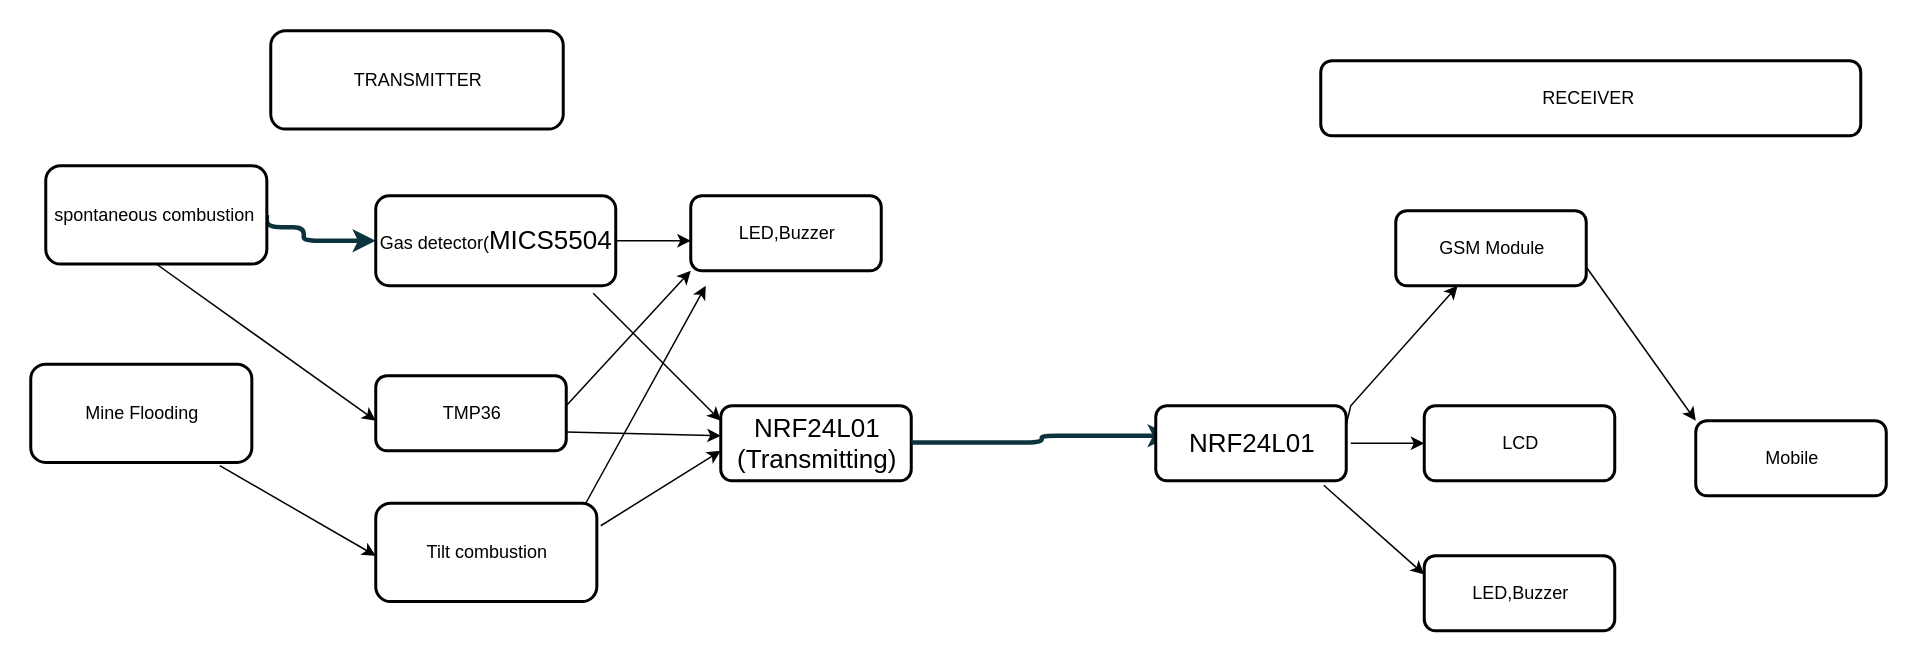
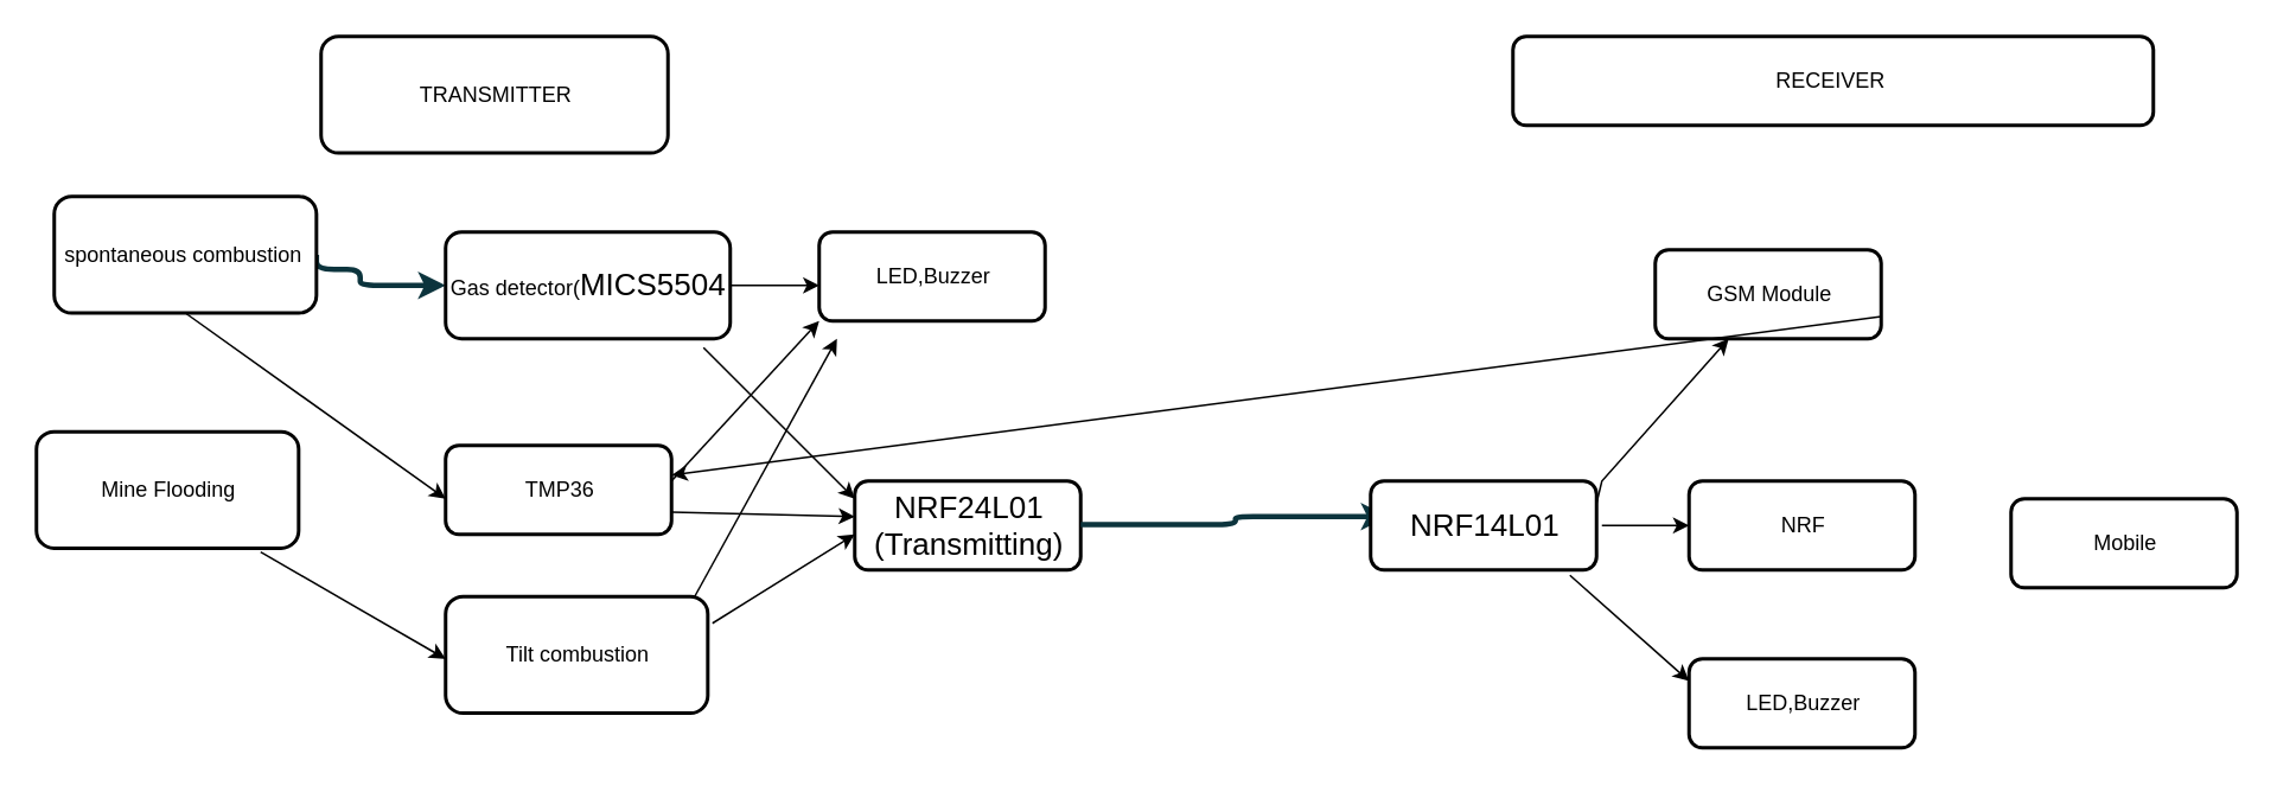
  <mxCell id="0" />
  <mxCell id="1" parent="0" />
  <mxCell id="2" style="edgeStyle=orthogonalEdgeStyle;rounded=1;jumpStyle=none;html=1;exitX=1;exitY=0.5;entryX=0;entryY=0.5;labelBackgroundColor=#ffffff;startArrow=none;startFill=0;endArrow=classic;jettySize=auto;orthogonalLoop=1;strokeColor=#0C343D;strokeWidth=3;fontFamily=Helvetica;fontSize=11;fontColor=#000000;" parent="1" source="3" target="5" edge="1"><mxGeometry relative="1" as="geometry"><Array as="points"><mxPoint x="177" y="151" /><mxPoint x="202" y="151" /><mxPoint x="202" y="160" /><mxPoint x="238" y="160" /></Array></mxGeometry></mxCell>
  <mxCell id="3" value="spontaneous combustion&amp;nbsp;" style="rounded=1;strokeWidth=2;fontFamily=Helvetica;html=1;" parent="1" vertex="1"><mxGeometry x="30" y="110" width="147.39" height="65.5" as="geometry" /></mxCell>
  <mxCell id="4" value="&lt;span id=&quot;docs-internal-guid-ab653c0f-7fff-b3f0-47d0-31e4064acb30&quot;&gt;&lt;span style=&quot;font-size: 13pt ; font-family: &amp;#34;arial&amp;#34; ; background-color: transparent ; vertical-align: baseline&quot;&gt;NRF24L01&lt;br&gt;(Transmitting)&lt;br&gt;&lt;/span&gt;&lt;/span&gt;" style="rounded=1;strokeWidth=2;fontFamily=Helvetica;html=1;" parent="1" vertex="1"><mxGeometry x="480.005" y="270" width="127" height="50" as="geometry" /></mxCell>
  <mxCell id="5" value="Gas detector(&lt;font face=&quot;Arial&quot;&gt;&lt;span style=&quot;font-size: 17.333px&quot;&gt;MICS5504&lt;/span&gt;&lt;/font&gt;" style="rounded=1;strokeWidth=2;fontFamily=Helvetica;html=1;" parent="1" vertex="1"><mxGeometry x="250" y="130" width="160" height="60" as="geometry" /></mxCell>
  <mxCell id="6" value="LED,Buzzer" style="rounded=1;strokeWidth=2;fontFamily=Helvetica;html=1;" parent="1" vertex="1"><mxGeometry x="460.005" y="130" width="127" height="50" as="geometry" /></mxCell>
  <mxCell id="7" value="TMP36" style="rounded=1;strokeWidth=2;fontFamily=Helvetica;html=1;" parent="1" vertex="1"><mxGeometry x="250.004" y="250" width="127" height="50" as="geometry" /></mxCell>
  <mxCell id="8" value="" style="edgeStyle=elbowEdgeStyle;elbow=horizontal;strokeWidth=3;strokeColor=#0C343D;fontFamily=Helvetica;html=1;" parent="1" edge="1"><mxGeometry x="-233.801" y="674.5" width="131.973" height="100" as="geometry"><mxPoint x="607.009" y="294.5" as="sourcePoint" /><mxPoint x="780" y="290" as="targetPoint" /></mxGeometry></mxCell>
  <mxCell id="9" value="" style="endArrow=classic;html=1;rounded=0;exitX=0.5;exitY=1;exitDx=0;exitDy=0;" edge="1" parent="1" source="3"><mxGeometry width="50" height="50" relative="1" as="geometry"><mxPoint x="150" y="290" as="sourcePoint" /><mxPoint x="250" y="280" as="targetPoint" /></mxGeometry></mxCell>
  <mxCell id="10" value="Mine Flooding" style="rounded=1;strokeWidth=2;fontFamily=Helvetica;html=1;" vertex="1" parent="1"><mxGeometry x="20" y="242.25" width="147.39" height="65.5" as="geometry" /></mxCell>
  <mxCell id="11" value="" style="endArrow=classic;html=1;rounded=0;exitX=0.855;exitY=1.034;exitDx=0;exitDy=0;exitPerimeter=0;" edge="1" parent="1" source="10"><mxGeometry width="50" height="50" relative="1" as="geometry"><mxPoint x="210" y="480" as="sourcePoint" /><mxPoint x="250" y="370" as="targetPoint" /></mxGeometry></mxCell>
  <mxCell id="12" value="Tilt combustion" style="rounded=1;strokeWidth=2;fontFamily=Helvetica;html=1;" vertex="1" parent="1"><mxGeometry x="250" y="335" width="147.39" height="65.5" as="geometry" /></mxCell>
  <mxCell id="13" value="" style="endArrow=classic;html=1;rounded=0;exitX=0.906;exitY=1.083;exitDx=0;exitDy=0;exitPerimeter=0;" edge="1" parent="1" source="5"><mxGeometry width="50" height="50" relative="1" as="geometry"><mxPoint x="370" y="230" as="sourcePoint" /><mxPoint x="480" y="280" as="targetPoint" /></mxGeometry></mxCell>
  <mxCell id="14" value="" style="endArrow=classic;html=1;rounded=0;exitX=1;exitY=0.75;exitDx=0;exitDy=0;" edge="1" parent="1" source="7"><mxGeometry width="50" height="50" relative="1" as="geometry"><mxPoint x="210" y="380" as="sourcePoint" /><mxPoint x="480" y="290" as="targetPoint" /></mxGeometry></mxCell>
  <mxCell id="15" value="" style="endArrow=classic;html=1;rounded=0;" edge="1" parent="1"><mxGeometry width="50" height="50" relative="1" as="geometry"><mxPoint x="400" y="350" as="sourcePoint" /><mxPoint x="480" y="300" as="targetPoint" /></mxGeometry></mxCell>
  <mxCell id="16" value="" style="endArrow=classic;html=1;rounded=0;exitX=1;exitY=0.5;exitDx=0;exitDy=0;" edge="1" parent="1" source="5"><mxGeometry width="50" height="50" relative="1" as="geometry"><mxPoint x="410" y="180" as="sourcePoint" /><mxPoint x="460" y="160" as="targetPoint" /></mxGeometry></mxCell>
  <mxCell id="17" value="" style="endArrow=classic;html=1;rounded=0;" edge="1" parent="1"><mxGeometry width="50" height="50" relative="1" as="geometry"><mxPoint x="377" y="270" as="sourcePoint" /><mxPoint x="460" y="180" as="targetPoint" /></mxGeometry></mxCell>
  <mxCell id="18" value="" style="endArrow=classic;html=1;rounded=0;" edge="1" parent="1"><mxGeometry width="50" height="50" relative="1" as="geometry"><mxPoint x="390" y="335" as="sourcePoint" /><mxPoint x="470" y="190" as="targetPoint" /></mxGeometry></mxCell>
  <mxCell id="19" value="TRANSMITTER" style="rounded=1;strokeWidth=2;fontFamily=Helvetica;html=1;" vertex="1" parent="1"><mxGeometry x="180" y="20" width="195" height="65.5" as="geometry" /></mxCell>
- <mxCell id="20" value="&lt;span id=&quot;docs-internal-guid-ab653c0f-7fff-b3f0-47d0-31e4064acb30&quot;&gt;&lt;span style=&quot;font-size: 13pt ; font-family: &amp;#34;arial&amp;#34; ; background-color: transparent ; vertical-align: baseline&quot;&gt;NRF24L01&lt;/span&gt;&lt;/span&gt;" style="rounded=1;strokeWidth=2;fontFamily=Helvetica;html=1;" vertex="1" parent="1"><mxGeometry x="770.005" y="270" width="127" height="50" as="geometry" /></mxCell>
+ <mxCell id="20" value="&lt;span id=&quot;docs-internal-guid-ab653c0f-7fff-b3f0-47d0-31e4064acb30&quot;&gt;&lt;span style=&quot;font-size: 13pt ; font-family: &amp;#34;arial&amp;#34; ; background-color: transparent ; vertical-align: baseline&quot;&gt;NRF14L01&lt;/span&gt;&lt;/span&gt;" style="rounded=1;strokeWidth=2;fontFamily=Helvetica;html=1;" vertex="1" parent="1"><mxGeometry x="770.005" y="270" width="127" height="50" as="geometry" /></mxCell>
  <mxCell id="21" value="GSM Module" style="rounded=1;strokeWidth=2;fontFamily=Helvetica;html=1;" vertex="1" parent="1"><mxGeometry x="930.005" y="140" width="127" height="50" as="geometry" /></mxCell>
- <mxCell id="22" value="LCD" style="rounded=1;strokeWidth=2;fontFamily=Helvetica;html=1;" vertex="1" parent="1"><mxGeometry x="949.005" y="270" width="127" height="50" as="geometry" /></mxCell>
+ <mxCell id="22" value="NRF" style="rounded=1;strokeWidth=2;fontFamily=Helvetica;html=1;" vertex="1" parent="1"><mxGeometry x="949.005" y="270" width="127" height="50" as="geometry" /></mxCell>
  <mxCell id="23" value="LED,Buzzer" style="rounded=1;strokeWidth=2;fontFamily=Helvetica;html=1;" vertex="1" parent="1"><mxGeometry x="949.005" y="370" width="127" height="50" as="geometry" /></mxCell>
  <mxCell id="24" value="Mobile" style="rounded=1;strokeWidth=2;fontFamily=Helvetica;html=1;" vertex="1" parent="1"><mxGeometry x="1130.005" y="280" width="127" height="50" as="geometry" /></mxCell>
- <mxCell id="25" value="RECEIVER&amp;nbsp;" style="rounded=1;strokeWidth=2;fontFamily=Helvetica;html=1;" vertex="1" parent="1"><mxGeometry x="880" y="40" width="360" height="50" as="geometry" /></mxCell>
+ <mxCell id="25" value="RECEIVER&amp;nbsp;" style="rounded=1;strokeWidth=2;fontFamily=Helvetica;html=1;" vertex="1" parent="1"><mxGeometry x="850" y="20" width="360" height="50" as="geometry" /></mxCell>
  <mxCell id="26" value="" style="endArrow=classic;html=1;rounded=0;exitX=1;exitY=0.25;exitDx=0;exitDy=0;" edge="1" parent="1" source="20" target="21"><mxGeometry width="50" height="50" relative="1" as="geometry"><mxPoint x="770" y="300" as="sourcePoint" /><mxPoint x="820" y="250" as="targetPoint" /><Array as="points"><mxPoint x="900" y="270" /></Array></mxGeometry></mxCell>
  <mxCell id="27" value="" style="endArrow=classic;html=1;rounded=0;entryX=0;entryY=0.5;entryDx=0;entryDy=0;" edge="1" parent="1" target="22"><mxGeometry width="50" height="50" relative="1" as="geometry"><mxPoint x="900" y="295" as="sourcePoint" /><mxPoint x="820" y="250" as="targetPoint" /></mxGeometry></mxCell>
  <mxCell id="28" value="" style="endArrow=classic;html=1;rounded=0;entryX=0;entryY=0.25;entryDx=0;entryDy=0;exitX=0.882;exitY=1.06;exitDx=0;exitDy=0;exitPerimeter=0;" edge="1" parent="1" source="20" target="23"><mxGeometry width="50" height="50" relative="1" as="geometry"><mxPoint x="770" y="300" as="sourcePoint" /><mxPoint x="820" y="250" as="targetPoint" /></mxGeometry></mxCell>
- <mxCell id="29" value="" style="endArrow=classic;html=1;rounded=0;entryX=0;entryY=0;entryDx=0;entryDy=0;exitX=1;exitY=0.75;exitDx=0;exitDy=0;" edge="1" parent="1" source="21" target="24"><mxGeometry width="50" height="50" relative="1" as="geometry"><mxPoint x="1030" y="300" as="sourcePoint" /><mxPoint x="1080" y="250" as="targetPoint" /></mxGeometry></mxCell>
+ <mxCell id="29" value="" style="endArrow=classic;html=1;rounded=0;exitX=1;exitY=0.75;exitDx=0;exitDy=0;" edge="1" parent="1" source="21" target="7"><mxGeometry width="50" height="50" relative="1" as="geometry"><mxPoint x="1030" y="300" as="sourcePoint" /><mxPoint x="1080" y="250" as="targetPoint" /></mxGeometry></mxCell>
